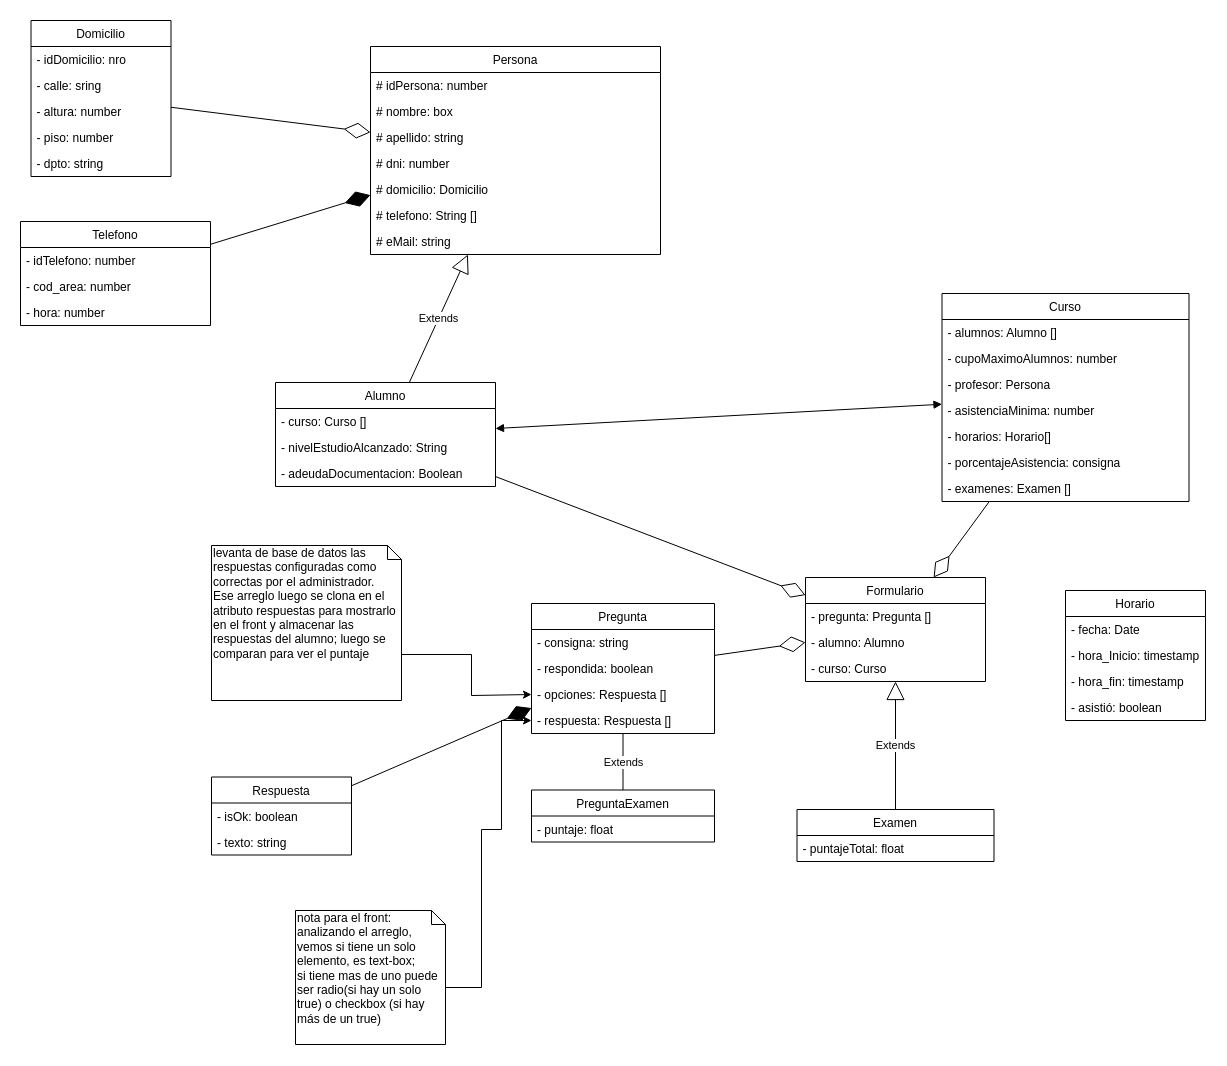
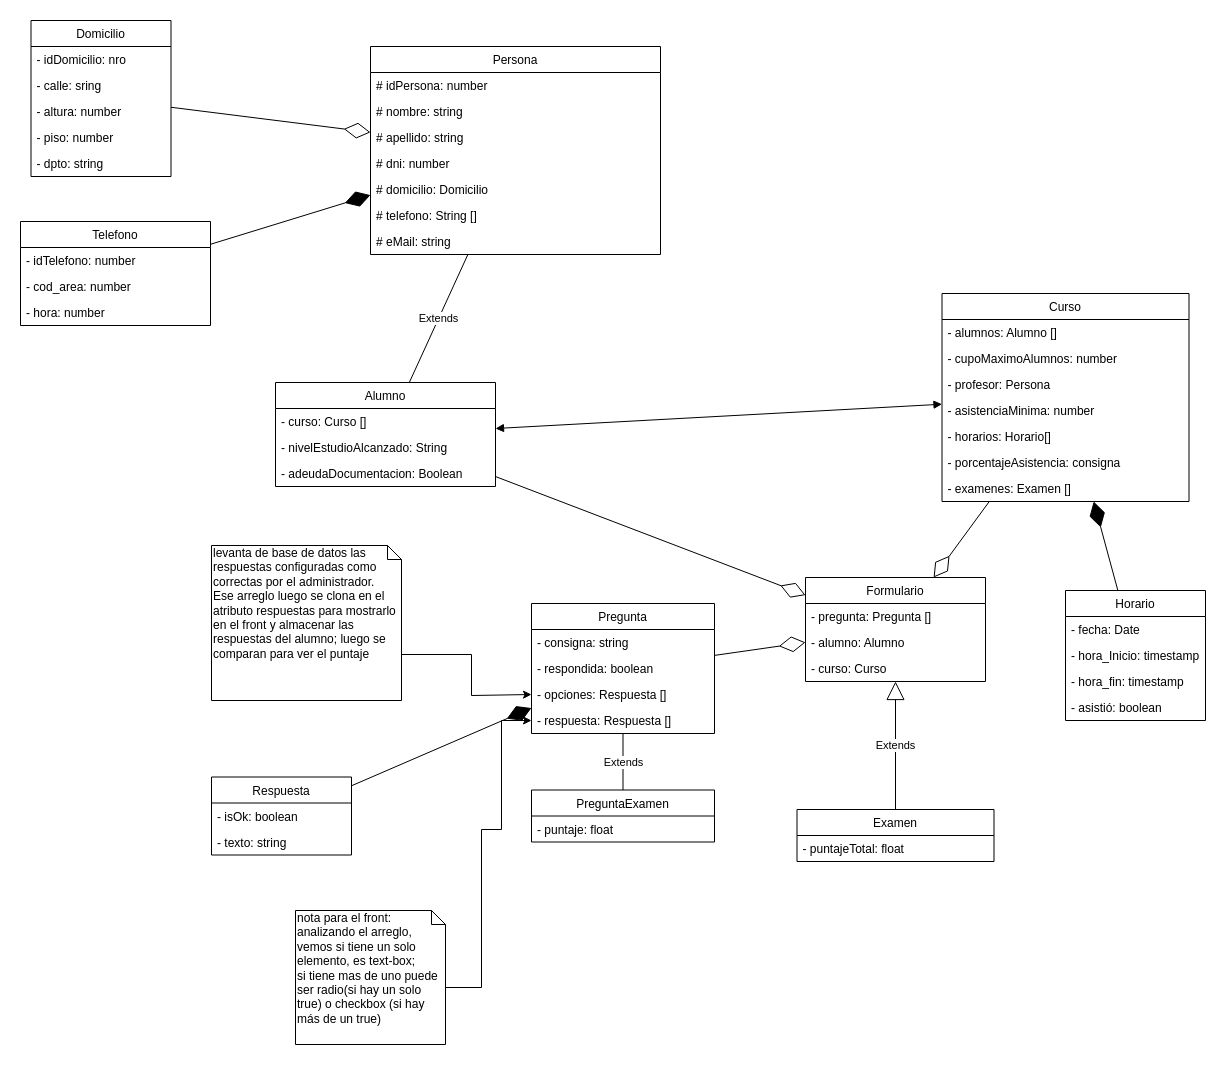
  <mxCell id="0" />
  <mxCell id="1" parent="0" />
  <mxCell id="2" value="Curso" style="swimlane;fontStyle=0;childLayout=stackLayout;horizontal=1;startSize=26;fillColor=none;horizontalStack=0;resizeParent=1;resizeParentMax=0;resizeLast=0;collapsible=1;marginBottom=0;" parent="1" vertex="1"><mxGeometry x="941.5" y="293" width="247" height="208" as="geometry" /></mxCell>
  <mxCell id="3" value="- alumnos: Alumno []" style="text;strokeColor=none;fillColor=none;align=left;verticalAlign=top;spacingLeft=4;spacingRight=4;overflow=hidden;rotatable=0;points=[[0,0.5],[1,0.5]];portConstraint=eastwest;" parent="2" vertex="1"><mxGeometry y="26" width="247" height="26" as="geometry" /></mxCell>
  <mxCell id="4" value="- cupoMaximoAlumnos: number" style="text;strokeColor=none;fillColor=none;align=left;verticalAlign=top;spacingLeft=4;spacingRight=4;overflow=hidden;rotatable=0;points=[[0,0.5],[1,0.5]];portConstraint=eastwest;" parent="2" vertex="1"><mxGeometry y="52" width="247" height="26" as="geometry" /></mxCell>
  <mxCell id="5" value="- profesor: Persona" style="text;strokeColor=none;fillColor=none;align=left;verticalAlign=top;spacingLeft=4;spacingRight=4;overflow=hidden;rotatable=0;points=[[0,0.5],[1,0.5]];portConstraint=eastwest;" parent="2" vertex="1"><mxGeometry y="78" width="247" height="26" as="geometry" /></mxCell>
  <mxCell id="6" value="- asistenciaMinima: number" style="text;strokeColor=none;fillColor=none;align=left;verticalAlign=top;spacingLeft=4;spacingRight=4;overflow=hidden;rotatable=0;points=[[0,0.5],[1,0.5]];portConstraint=eastwest;" parent="2" vertex="1"><mxGeometry y="104" width="247" height="26" as="geometry" /></mxCell>
  <mxCell id="7" value="- horarios: Horario[]" style="text;strokeColor=none;fillColor=none;align=left;verticalAlign=top;spacingLeft=4;spacingRight=4;overflow=hidden;rotatable=0;points=[[0,0.5],[1,0.5]];portConstraint=eastwest;" vertex="1" parent="2"><mxGeometry y="130" width="247" height="26" as="geometry" /></mxCell>
  <mxCell id="8" value="- porcentajeAsistencia: consigna" style="text;strokeColor=none;fillColor=none;align=left;verticalAlign=top;spacingLeft=4;spacingRight=4;overflow=hidden;rotatable=0;points=[[0,0.5],[1,0.5]];portConstraint=eastwest;" vertex="1" parent="2"><mxGeometry y="156" width="247" height="26" as="geometry" /></mxCell>
  <mxCell id="9" value="- examenes: Examen []" style="text;strokeColor=none;fillColor=none;align=left;verticalAlign=top;spacingLeft=4;spacingRight=4;overflow=hidden;rotatable=0;points=[[0,0.5],[1,0.5]];portConstraint=eastwest;" vertex="1" parent="2"><mxGeometry y="182" width="247" height="26" as="geometry" /></mxCell>
  <mxCell id="10" value="Alumno" style="swimlane;fontStyle=0;childLayout=stackLayout;horizontal=1;startSize=26;fillColor=none;horizontalStack=0;resizeParent=1;resizeParentMax=0;resizeLast=0;collapsible=1;marginBottom=0;" parent="1" vertex="1"><mxGeometry x="275" y="382" width="220" height="104" as="geometry" /></mxCell>
  <mxCell id="11" value="- curso: Curso []" style="text;strokeColor=none;fillColor=none;align=left;verticalAlign=top;spacingLeft=4;spacingRight=4;overflow=hidden;rotatable=0;points=[[0,0.5],[1,0.5]];portConstraint=eastwest;" parent="10" vertex="1"><mxGeometry y="26" width="220" height="26" as="geometry" /></mxCell>
  <mxCell id="12" value="- nivelEstudioAlcanzado: String" style="text;strokeColor=none;fillColor=none;align=left;verticalAlign=top;spacingLeft=4;spacingRight=4;overflow=hidden;rotatable=0;points=[[0,0.5],[1,0.5]];portConstraint=eastwest;" vertex="1" parent="10"><mxGeometry y="52" width="220" height="26" as="geometry" /></mxCell>
  <mxCell id="13" value="- adeudaDocumentacion: Boolean" style="text;strokeColor=none;fillColor=none;align=left;verticalAlign=top;spacingLeft=4;spacingRight=4;overflow=hidden;rotatable=0;points=[[0,0.5],[1,0.5]];portConstraint=eastwest;" vertex="1" parent="10"><mxGeometry y="78" width="220" height="26" as="geometry" /></mxCell>
  <mxCell id="14" value="Persona" style="swimlane;fontStyle=0;childLayout=stackLayout;horizontal=1;startSize=26;fillColor=none;horizontalStack=0;resizeParent=1;resizeParentMax=0;resizeLast=0;collapsible=1;marginBottom=0;" parent="1" vertex="1"><mxGeometry x="370" y="46" width="290" height="208" as="geometry" /></mxCell>
  <mxCell id="15" value="# idPersona: number" style="text;strokeColor=none;fillColor=none;align=left;verticalAlign=top;spacingLeft=4;spacingRight=4;overflow=hidden;rotatable=0;points=[[0,0.5],[1,0.5]];portConstraint=eastwest;" parent="14" vertex="1"><mxGeometry y="26" width="290" height="26" as="geometry" /></mxCell>
- <mxCell id="16" value="# nombre: box" style="text;strokeColor=none;fillColor=none;align=left;verticalAlign=top;spacingLeft=4;spacingRight=4;overflow=hidden;rotatable=0;points=[[0,0.5],[1,0.5]];portConstraint=eastwest;" parent="14" vertex="1"><mxGeometry y="52" width="290" height="26" as="geometry" /></mxCell>
+ <mxCell id="16" value="# nombre: string" style="text;strokeColor=none;fillColor=none;align=left;verticalAlign=top;spacingLeft=4;spacingRight=4;overflow=hidden;rotatable=0;points=[[0,0.5],[1,0.5]];portConstraint=eastwest;" parent="14" vertex="1"><mxGeometry y="52" width="290" height="26" as="geometry" /></mxCell>
  <mxCell id="17" value="# apellido: string" style="text;strokeColor=none;fillColor=none;align=left;verticalAlign=top;spacingLeft=4;spacingRight=4;overflow=hidden;rotatable=0;points=[[0,0.5],[1,0.5]];portConstraint=eastwest;" parent="14" vertex="1"><mxGeometry y="78" width="290" height="26" as="geometry" /></mxCell>
  <mxCell id="18" value="# dni: number" style="text;strokeColor=none;fillColor=none;align=left;verticalAlign=top;spacingLeft=4;spacingRight=4;overflow=hidden;rotatable=0;points=[[0,0.5],[1,0.5]];portConstraint=eastwest;" parent="14" vertex="1"><mxGeometry y="104" width="290" height="26" as="geometry" /></mxCell>
  <mxCell id="19" value="# domicilio: Domicilio" style="text;strokeColor=none;fillColor=none;align=left;verticalAlign=top;spacingLeft=4;spacingRight=4;overflow=hidden;rotatable=0;points=[[0,0.5],[1,0.5]];portConstraint=eastwest;" parent="14" vertex="1"><mxGeometry y="130" width="290" height="26" as="geometry" /></mxCell>
  <mxCell id="20" value="# telefono: String [] " style="text;strokeColor=none;fillColor=none;align=left;verticalAlign=top;spacingLeft=4;spacingRight=4;overflow=hidden;rotatable=0;points=[[0,0.5],[1,0.5]];portConstraint=eastwest;" parent="14" vertex="1"><mxGeometry y="156" width="290" height="26" as="geometry" /></mxCell>
  <mxCell id="21" value="# eMail: string" style="text;strokeColor=none;fillColor=none;align=left;verticalAlign=top;spacingLeft=4;spacingRight=4;overflow=hidden;rotatable=0;points=[[0,0.5],[1,0.5]];portConstraint=eastwest;" parent="14" vertex="1"><mxGeometry y="182" width="290" height="26" as="geometry" /></mxCell>
  <mxCell id="22" value="Formulario" style="swimlane;fontStyle=0;childLayout=stackLayout;horizontal=1;startSize=26;fillColor=none;horizontalStack=0;resizeParent=1;resizeParentMax=0;resizeLast=0;collapsible=1;marginBottom=0;" parent="1" vertex="1"><mxGeometry x="805" y="577" width="180" height="104" as="geometry" /></mxCell>
  <mxCell id="23" value="- pregunta: Pregunta []" style="text;strokeColor=none;fillColor=none;align=left;verticalAlign=top;spacingLeft=4;spacingRight=4;overflow=hidden;rotatable=0;points=[[0,0.5],[1,0.5]];portConstraint=eastwest;" parent="22" vertex="1"><mxGeometry y="26" width="180" height="26" as="geometry" /></mxCell>
  <mxCell id="24" value="- alumno: Alumno" style="text;strokeColor=none;fillColor=none;align=left;verticalAlign=top;spacingLeft=4;spacingRight=4;overflow=hidden;rotatable=0;points=[[0,0.5],[1,0.5]];portConstraint=eastwest;" vertex="1" parent="22"><mxGeometry y="52" width="180" height="26" as="geometry" /></mxCell>
  <mxCell id="25" value="- curso: Curso" style="text;strokeColor=none;fillColor=none;align=left;verticalAlign=top;spacingLeft=4;spacingRight=4;overflow=hidden;rotatable=0;points=[[0,0.5],[1,0.5]];portConstraint=eastwest;" vertex="1" parent="22"><mxGeometry y="78" width="180" height="26" as="geometry" /></mxCell>
  <mxCell id="26" value="Examen" style="swimlane;fontStyle=0;childLayout=stackLayout;horizontal=1;startSize=26;fillColor=none;horizontalStack=0;resizeParent=1;resizeParentMax=0;resizeLast=0;collapsible=1;marginBottom=0;" parent="1" vertex="1"><mxGeometry x="796.5" y="809" width="197" height="52" as="geometry" /></mxCell>
  <mxCell id="27" value="- puntajeTotal: float" style="text;strokeColor=none;fillColor=none;align=left;verticalAlign=top;spacingLeft=4;spacingRight=4;overflow=hidden;rotatable=0;points=[[0,0.5],[1,0.5]];portConstraint=eastwest;" parent="26" vertex="1"><mxGeometry y="26" width="197" height="26" as="geometry" /></mxCell>
  <mxCell id="28" value="PreguntaExamen" style="swimlane;fontStyle=0;childLayout=stackLayout;horizontal=1;startSize=26;fillColor=none;horizontalStack=0;resizeParent=1;resizeParentMax=0;resizeLast=0;collapsible=1;marginBottom=0;" parent="1" vertex="1"><mxGeometry x="531" y="789.5" width="183" height="52" as="geometry" /></mxCell>
  <mxCell id="29" value="- puntaje: float" style="text;strokeColor=none;fillColor=none;align=left;verticalAlign=top;spacingLeft=4;spacingRight=4;overflow=hidden;rotatable=0;points=[[0,0.5],[1,0.5]];portConstraint=eastwest;" vertex="1" parent="28"><mxGeometry y="26" width="183" height="26" as="geometry" /></mxCell>
  <mxCell id="30" value="Respuesta" style="swimlane;fontStyle=0;childLayout=stackLayout;horizontal=1;startSize=26;fillColor=none;horizontalStack=0;resizeParent=1;resizeParentMax=0;resizeLast=0;collapsible=1;marginBottom=0;" parent="1" vertex="1"><mxGeometry x="211" y="776.5" width="140" height="78" as="geometry" /></mxCell>
  <mxCell id="31" value="- isOk: boolean" style="text;strokeColor=none;fillColor=none;align=left;verticalAlign=top;spacingLeft=4;spacingRight=4;overflow=hidden;rotatable=0;points=[[0,0.5],[1,0.5]];portConstraint=eastwest;" parent="30" vertex="1"><mxGeometry y="26" width="140" height="26" as="geometry" /></mxCell>
  <mxCell id="32" value="- texto: string" style="text;strokeColor=none;fillColor=none;align=left;verticalAlign=top;spacingLeft=4;spacingRight=4;overflow=hidden;rotatable=0;points=[[0,0.5],[1,0.5]];portConstraint=eastwest;" parent="30" vertex="1"><mxGeometry y="52" width="140" height="26" as="geometry" /></mxCell>
  <mxCell id="33" value="Domicilio" style="swimlane;fontStyle=0;childLayout=stackLayout;horizontal=1;startSize=26;fillColor=none;horizontalStack=0;resizeParent=1;resizeParentMax=0;resizeLast=0;collapsible=1;marginBottom=0;" parent="1" vertex="1"><mxGeometry x="30.5" width="140" height="156" as="geometry" y="20" /></mxCell>
  <mxCell id="34" value="- idDomicilio: nro" style="text;strokeColor=none;fillColor=none;align=left;verticalAlign=top;spacingLeft=4;spacingRight=4;overflow=hidden;rotatable=0;points=[[0,0.5],[1,0.5]];portConstraint=eastwest;" parent="33" vertex="1"><mxGeometry y="26" width="140" height="26" as="geometry" /></mxCell>
  <mxCell id="35" value="- calle: sring" style="text;strokeColor=none;fillColor=none;align=left;verticalAlign=top;spacingLeft=4;spacingRight=4;overflow=hidden;rotatable=0;points=[[0,0.5],[1,0.5]];portConstraint=eastwest;" parent="33" vertex="1"><mxGeometry y="52" width="140" height="26" as="geometry" /></mxCell>
  <mxCell id="36" value="- altura: number" style="text;strokeColor=none;fillColor=none;align=left;verticalAlign=top;spacingLeft=4;spacingRight=4;overflow=hidden;rotatable=0;points=[[0,0.5],[1,0.5]];portConstraint=eastwest;" parent="33" vertex="1"><mxGeometry y="78" width="140" height="26" as="geometry" /></mxCell>
  <mxCell id="37" value="- piso: number" style="text;strokeColor=none;fillColor=none;align=left;verticalAlign=top;spacingLeft=4;spacingRight=4;overflow=hidden;rotatable=0;points=[[0,0.5],[1,0.5]];portConstraint=eastwest;" parent="33" vertex="1"><mxGeometry y="104" width="140" height="26" as="geometry" /></mxCell>
  <mxCell id="38" value="- dpto: string" style="text;strokeColor=none;fillColor=none;align=left;verticalAlign=top;spacingLeft=4;spacingRight=4;overflow=hidden;rotatable=0;points=[[0,0.5],[1,0.5]];portConstraint=eastwest;" parent="33" vertex="1"><mxGeometry y="130" width="140" height="26" as="geometry" /></mxCell>
  <mxCell id="39" value="Telefono" style="swimlane;fontStyle=0;childLayout=stackLayout;horizontal=1;startSize=26;fillColor=none;horizontalStack=0;resizeParent=1;resizeParentMax=0;resizeLast=0;collapsible=1;marginBottom=0;" parent="1" vertex="1"><mxGeometry x="20" y="221" width="190" height="104" as="geometry" /></mxCell>
  <mxCell id="40" value="- idTelefono: number" style="text;strokeColor=none;fillColor=none;align=left;verticalAlign=top;spacingLeft=4;spacingRight=4;overflow=hidden;rotatable=0;points=[[0,0.5],[1,0.5]];portConstraint=eastwest;" parent="39" vertex="1"><mxGeometry y="26" width="190" height="26" as="geometry" /></mxCell>
  <mxCell id="41" value="- cod_area: number" style="text;strokeColor=none;fillColor=none;align=left;verticalAlign=top;spacingLeft=4;spacingRight=4;overflow=hidden;rotatable=0;points=[[0,0.5],[1,0.5]];portConstraint=eastwest;" parent="39" vertex="1"><mxGeometry y="52" width="190" height="26" as="geometry" /></mxCell>
  <mxCell id="42" value="- hora: number" style="text;strokeColor=none;fillColor=none;align=left;verticalAlign=top;spacingLeft=4;spacingRight=4;overflow=hidden;rotatable=0;points=[[0,0.5],[1,0.5]];portConstraint=eastwest;" parent="39" vertex="1"><mxGeometry y="78" width="190" height="26" as="geometry" /></mxCell>
  <mxCell id="43" value="" style="endArrow=diamondThin;endFill=0;endSize=24;html=1;" parent="1" source="33" target="14" edge="1"><mxGeometry width="160" relative="1" as="geometry"><mxPoint x="875" y="96.5" as="sourcePoint" /><mxPoint x="1035" y="96.5" as="targetPoint" /></mxGeometry></mxCell>
  <mxCell id="44" value="" style="endArrow=diamondThin;endFill=1;endSize=24;html=1;" parent="1" source="39" target="14" edge="1"><mxGeometry width="160" relative="1" as="geometry"><mxPoint x="895" y="267" as="sourcePoint" /><mxPoint x="1055" y="267" as="targetPoint" /></mxGeometry></mxCell>
- <mxCell id="45" value="Extends" style="endArrow=block;endSize=16;endFill=0;html=1;" parent="1" source="10" target="14" edge="1"><mxGeometry width="160" relative="1" as="geometry"><mxPoint x="1135" y="286.5" as="sourcePoint" /><mxPoint x="1225" y="270" as="targetPoint" /></mxGeometry></mxCell>
+ <mxCell id="45" value="Extends" style="endArrow=none;endSize=16;endFill=0;html=1;" parent="1" source="10" target="14" edge="1"><mxGeometry width="160" relative="1" as="geometry"><mxPoint x="1135" y="286.5" as="sourcePoint" /><mxPoint x="1225" y="270" as="targetPoint" /></mxGeometry></mxCell>
  <mxCell id="46" value="Horario" style="swimlane;fontStyle=0;childLayout=stackLayout;horizontal=1;startSize=26;fillColor=none;horizontalStack=0;resizeParent=1;resizeParentMax=0;resizeLast=0;collapsible=1;marginBottom=0;" vertex="1" parent="1"><mxGeometry x="1065" y="590" width="140" height="130" as="geometry" /></mxCell>
  <mxCell id="47" value="- fecha: Date" style="text;strokeColor=none;fillColor=none;align=left;verticalAlign=top;spacingLeft=4;spacingRight=4;overflow=hidden;rotatable=0;points=[[0,0.5],[1,0.5]];portConstraint=eastwest;" vertex="1" parent="46"><mxGeometry y="26" width="140" height="26" as="geometry" /></mxCell>
  <mxCell id="48" value="- hora_Inicio: timestamp" style="text;strokeColor=none;fillColor=none;align=left;verticalAlign=top;spacingLeft=4;spacingRight=4;overflow=hidden;rotatable=0;points=[[0,0.5],[1,0.5]];portConstraint=eastwest;" vertex="1" parent="46"><mxGeometry y="52" width="140" height="26" as="geometry" /></mxCell>
  <mxCell id="49" value="- hora_fin: timestamp" style="text;strokeColor=none;fillColor=none;align=left;verticalAlign=top;spacingLeft=4;spacingRight=4;overflow=hidden;rotatable=0;points=[[0,0.5],[1,0.5]];portConstraint=eastwest;" vertex="1" parent="46"><mxGeometry y="78" width="140" height="26" as="geometry" /></mxCell>
  <mxCell id="50" value="- asistió: boolean" style="text;strokeColor=none;fillColor=none;align=left;verticalAlign=top;spacingLeft=4;spacingRight=4;overflow=hidden;rotatable=0;points=[[0,0.5],[1,0.5]];portConstraint=eastwest;" vertex="1" parent="46"><mxGeometry y="104" width="140" height="26" as="geometry" /></mxCell>
+ <mxCell id="51" value="" style="endArrow=diamondThin;endFill=1;endSize=24;html=1;" edge="1" parent="1" source="46" target="2"><mxGeometry width="160" relative="1" as="geometry"><mxPoint x="1051.5" y="504.5" as="sourcePoint" /><mxPoint x="1211.5" y="504.5" as="targetPoint" /></mxGeometry></mxCell>
  <mxCell id="52" value="" style="endArrow=block;startArrow=block;endFill=1;startFill=1;html=1;" edge="1" parent="1" source="2" target="10"><mxGeometry width="160" relative="1" as="geometry"><mxPoint x="1045" y="408.5" as="sourcePoint" /><mxPoint x="1205" y="408.5" as="targetPoint" /></mxGeometry></mxCell>
  <mxCell id="53" style="edgeStyle=orthogonalEdgeStyle;rounded=0;orthogonalLoop=1;jettySize=auto;html=1;entryX=0;entryY=0.5;entryDx=0;entryDy=0;" edge="1" parent="1" source="54" target="62"><mxGeometry relative="1" as="geometry"><mxPoint x="500" y="829" as="targetPoint" /><Array as="points"><mxPoint x="481" y="987" /><mxPoint x="481" y="829" /><mxPoint x="501" y="829" /><mxPoint x="501" y="720" /></Array></mxGeometry></mxCell>
  <mxCell id="54" value="nota para el front:&lt;br&gt;analizando el arreglo, vemos si tiene un solo elemento, es text-box;&lt;br&gt;si tiene mas de uno puede ser radio(si hay un solo true) o checkbox (si hay más de un true)" style="shape=note;whiteSpace=wrap;html=1;size=14;verticalAlign=top;align=left;spacingTop=-6;" vertex="1" parent="1"><mxGeometry x="295" y="910" width="150" height="134" as="geometry" /></mxCell>
  <mxCell id="55" style="edgeStyle=orthogonalEdgeStyle;rounded=0;orthogonalLoop=1;jettySize=auto;html=1;entryX=0;entryY=0.5;entryDx=0;entryDy=0;" edge="1" parent="1" source="56" target="61"><mxGeometry relative="1" as="geometry"><mxPoint x="683" y="829" as="targetPoint" /><Array as="points"><mxPoint x="471" y="654" /><mxPoint x="471" y="695" /></Array></mxGeometry></mxCell>
  <mxCell id="56" value="levanta de base de datos las respuestas configuradas como correctas por el administrador.&lt;br&gt;Ese arreglo luego se clona en el atributo respuestas para mostrarlo en el front y almacenar las respuestas del alumno; luego se comparan para ver el puntaje" style="shape=note;whiteSpace=wrap;html=1;size=14;verticalAlign=top;align=left;spacingTop=-6;" vertex="1" parent="1"><mxGeometry x="211" y="545" width="190" height="155" as="geometry" /></mxCell>
  <mxCell id="57" value="" style="endArrow=diamondThin;endFill=1;endSize=24;html=1;" edge="1" parent="1" source="30" target="58"><mxGeometry width="160" relative="1" as="geometry"><mxPoint x="739.495" y="754.5" as="sourcePoint" /><mxPoint x="709.337" y="681" as="targetPoint" /></mxGeometry></mxCell>
  <mxCell id="58" value="Pregunta" style="swimlane;fontStyle=0;childLayout=stackLayout;horizontal=1;startSize=26;fillColor=none;horizontalStack=0;resizeParent=1;resizeParentMax=0;resizeLast=0;collapsible=1;marginBottom=0;" vertex="1" parent="1"><mxGeometry x="531" y="603" width="183" height="130" as="geometry" /></mxCell>
  <mxCell id="59" value="- consigna: string" style="text;strokeColor=none;fillColor=none;align=left;verticalAlign=top;spacingLeft=4;spacingRight=4;overflow=hidden;rotatable=0;points=[[0,0.5],[1,0.5]];portConstraint=eastwest;" vertex="1" parent="58"><mxGeometry y="26" width="183" height="26" as="geometry" /></mxCell>
  <mxCell id="60" value="- respondida: boolean" style="text;strokeColor=none;fillColor=none;align=left;verticalAlign=top;spacingLeft=4;spacingRight=4;overflow=hidden;rotatable=0;points=[[0,0.5],[1,0.5]];portConstraint=eastwest;" vertex="1" parent="58"><mxGeometry y="52" width="183" height="26" as="geometry" /></mxCell>
  <mxCell id="61" value="- opciones: Respuesta []" style="text;strokeColor=none;fillColor=none;align=left;verticalAlign=top;spacingLeft=4;spacingRight=4;overflow=hidden;rotatable=0;points=[[0,0.5],[1,0.5]];portConstraint=eastwest;" vertex="1" parent="58"><mxGeometry y="78" width="183" height="26" as="geometry" /></mxCell>
  <mxCell id="62" value="- respuesta: Respuesta []" style="text;strokeColor=none;fillColor=none;align=left;verticalAlign=top;spacingLeft=4;spacingRight=4;overflow=hidden;rotatable=0;points=[[0,0.5],[1,0.5]];portConstraint=eastwest;" vertex="1" parent="58"><mxGeometry y="104" width="183" height="26" as="geometry" /></mxCell>
  <mxCell id="63" value="Extends" style="endArrow=none;endSize=16;endFill=0;html=1;" edge="1" parent="1" source="28" target="58"><mxGeometry width="160" relative="1" as="geometry"><mxPoint x="571" y="760" as="sourcePoint" /><mxPoint x="731" y="760" as="targetPoint" /></mxGeometry></mxCell>
  <mxCell id="64" value="" style="endArrow=diamondThin;endFill=0;endSize=24;html=1;" edge="1" parent="1" source="58" target="22"><mxGeometry width="160" relative="1" as="geometry"><mxPoint x="711" y="780" as="sourcePoint" /><mxPoint x="871" y="780" as="targetPoint" /></mxGeometry></mxCell>
  <mxCell id="65" value="Extends" style="endArrow=block;endSize=16;endFill=0;html=1;" edge="1" parent="1" source="26" target="22"><mxGeometry width="160" relative="1" as="geometry"><mxPoint x="809.5" y="769.5" as="sourcePoint" /><mxPoint x="969.5" y="769.5" as="targetPoint" /></mxGeometry></mxCell>
  <mxCell id="66" value="" style="endArrow=diamondThin;endFill=0;endSize=24;html=1;" edge="1" parent="1" source="2" target="22"><mxGeometry width="160" relative="1" as="geometry"><mxPoint x="745" y="517.143" as="sourcePoint" /><mxPoint x="905" y="517.143" as="targetPoint" /></mxGeometry></mxCell>
  <mxCell id="67" value="" style="endArrow=diamondThin;endFill=0;endSize=24;html=1;" edge="1" parent="1" source="10" target="22"><mxGeometry width="160" relative="1" as="geometry"><mxPoint x="781.05" y="462" as="sourcePoint" /><mxPoint x="698.725" y="577" as="targetPoint" /></mxGeometry></mxCell>
